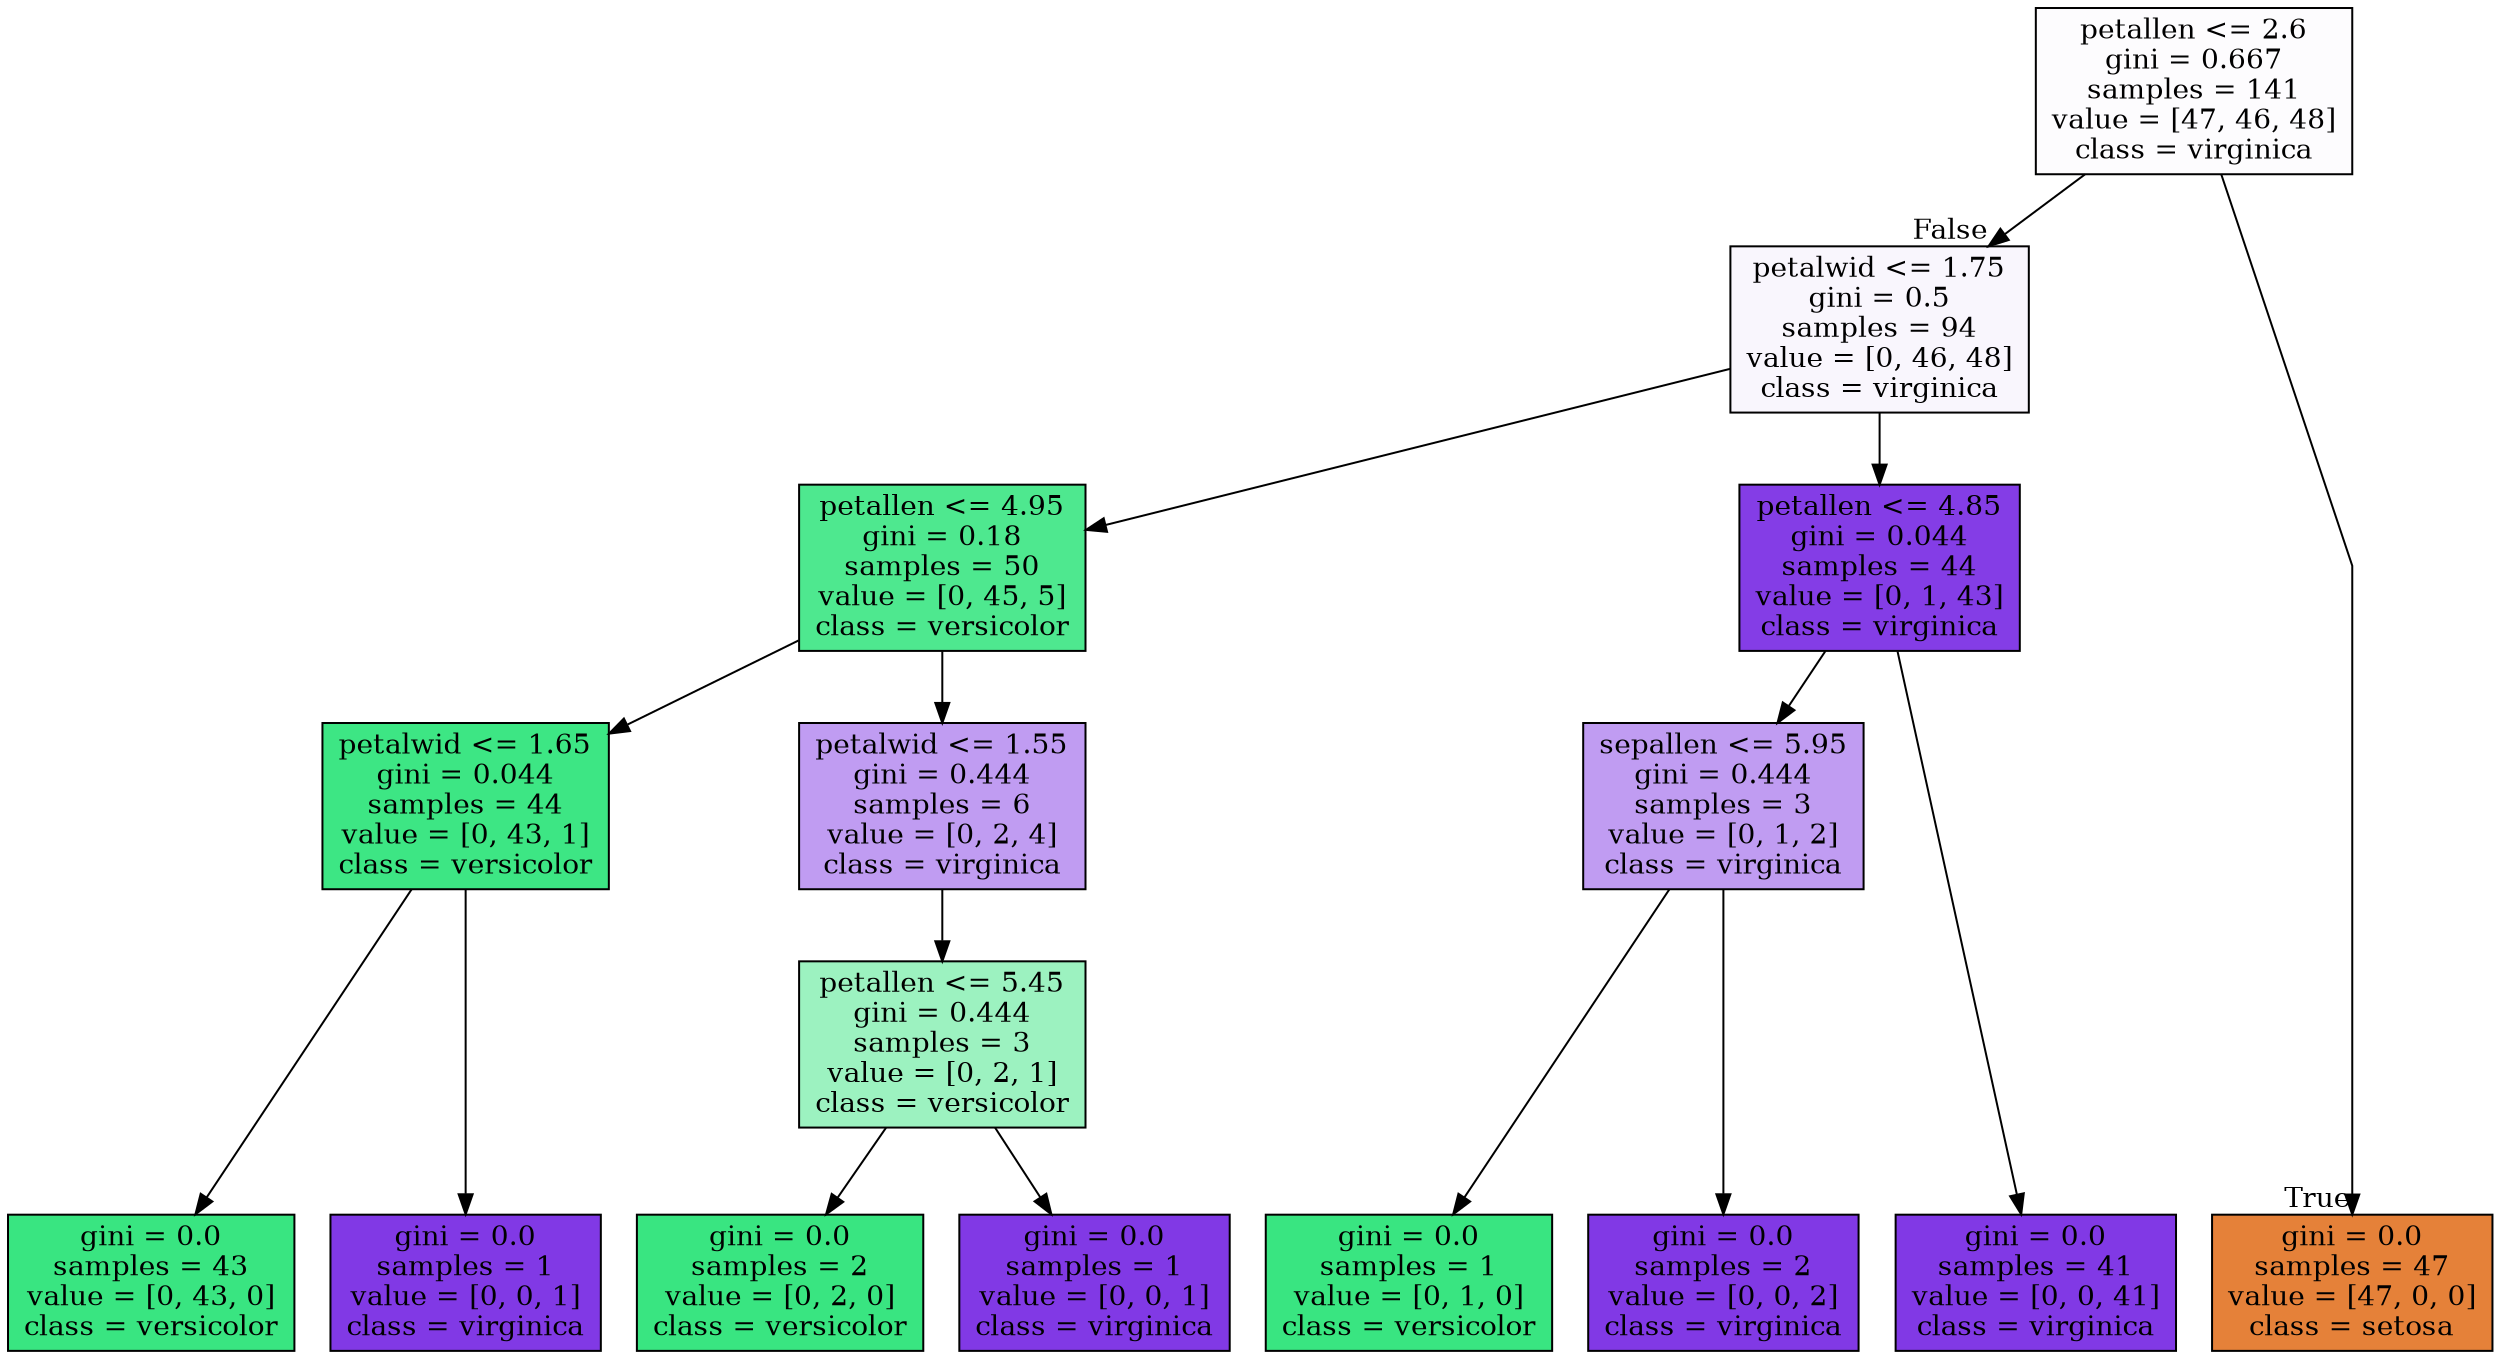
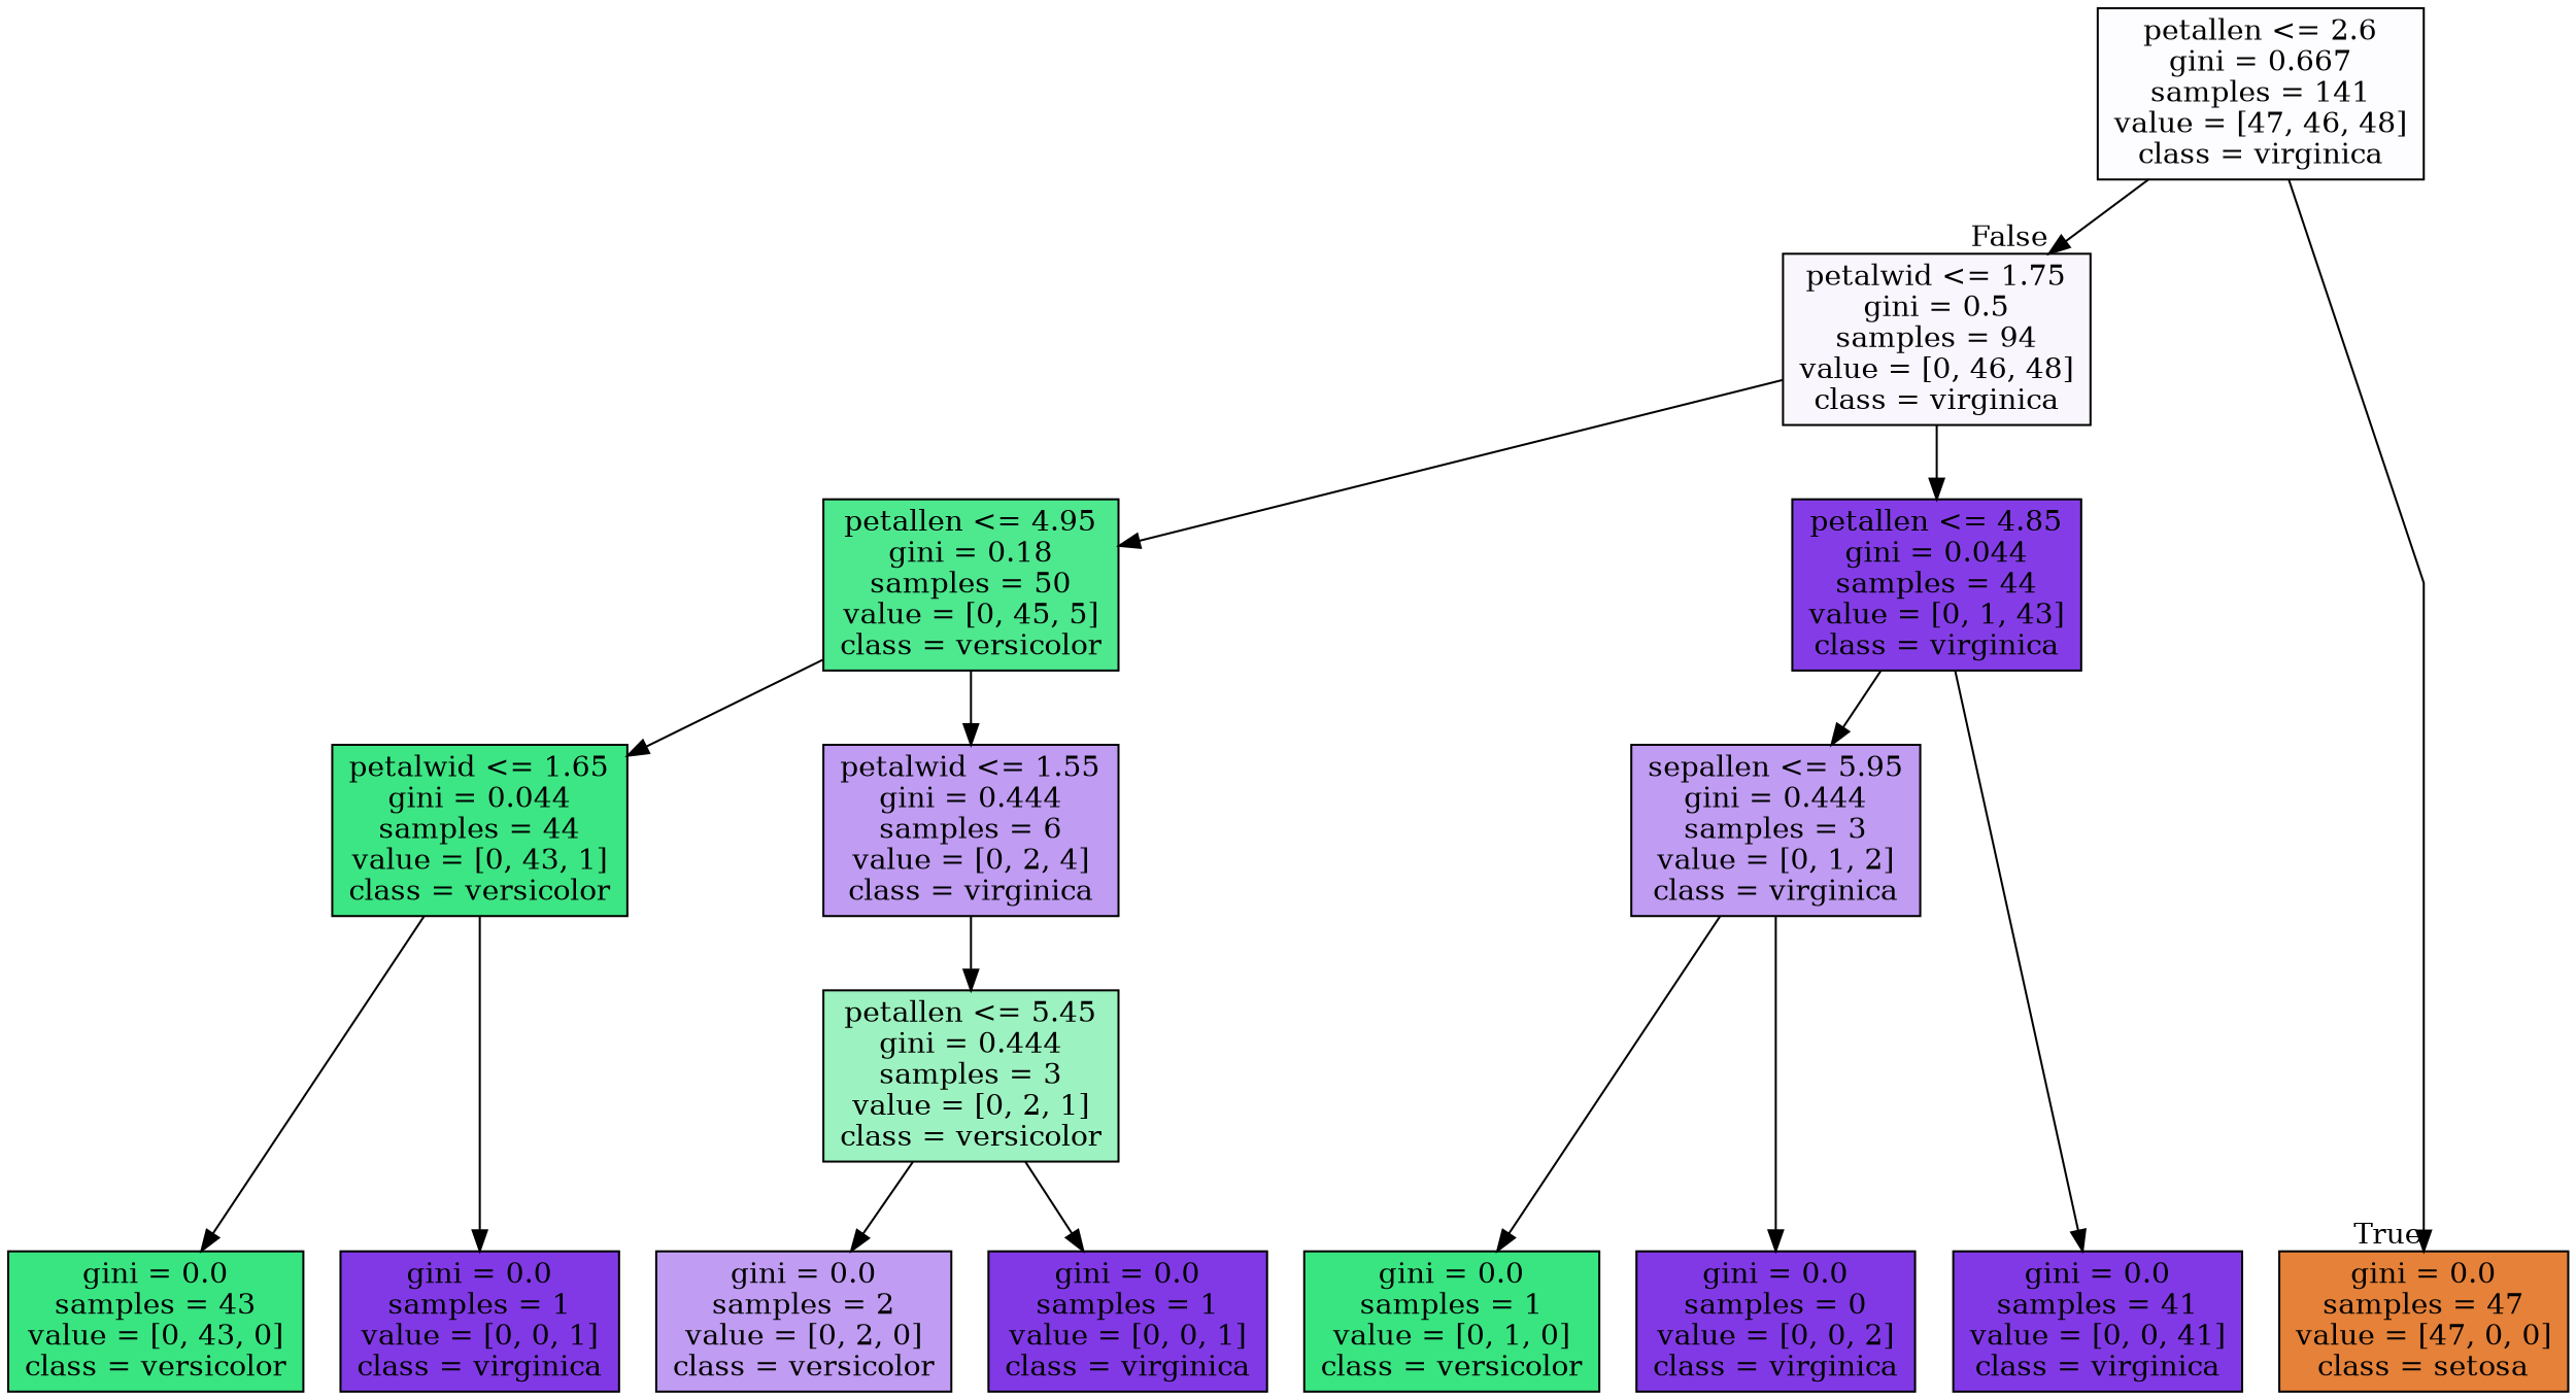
  digraph {
    ranksep=equally
    splines=polyline
    node [color=black fillcolor="#8139e5ff" shape=box style=filled]
    n1 [fillcolor="#8139e503" label="petallen <= 2.6\ngini = 0.667\nsamples = 141\nvalue = [47, 46, 48]\nclass = virginica"]
    n2 [fillcolor="#8139e50b" label="petalwid <= 1.75\ngini = 0.5\nsamples = 94\nvalue = [0, 46, 48]\nclass = virginica"]
    n3 [fillcolor="#39e581e3" label="petallen <= 4.95\ngini = 0.18\nsamples = 50\nvalue = [0, 45, 5]\nclass = versicolor"]
    n4 [fillcolor="#8139e5f9" label="petallen <= 4.85\ngini = 0.044\nsamples = 44\nvalue = [0, 1, 43]\nclass = virginica"]
    n5 [fillcolor="#39e581f9" label="petalwid <= 1.65\ngini = 0.044\nsamples = 44\nvalue = [0, 43, 1]\nclass = versicolor"]
    n6 [fillcolor="#8139e57f" label="petalwid <= 1.55\ngini = 0.444\nsamples = 6\nvalue = [0, 2, 4]\nclass = virginica"]
    n7 [fillcolor="#8139e57f" label="sepallen <= 5.95\ngini = 0.444\nsamples = 3\nvalue = [0, 1, 2]\nclass = virginica"]
    n8 [fillcolor="#39e5817f" label="petallen <= 5.45\ngini = 0.444\nsamples = 3\nvalue = [0, 2, 1]\nclass = versicolor"]
    n9 [fillcolor="#e58139ff" label="gini = 0.0\nsamples = 47\nvalue = [47, 0, 0]\nclass = setosa"]
    n10 [fillcolor="#39e581ff" label="gini = 0.0\nsamples = 43\nvalue = [0, 43, 0]\nclass = versicolor"]
    n11 [label="gini = 0.0\nsamples = 1\nvalue = [0, 0, 1]\nclass = virginica"]
-   n12 [fillcolor="#39e581ff" label="gini = 0.0\nsamples = 2\nvalue = [0, 2, 0]\nclass = versicolor"]
+   n12 [fillcolor="#8139e57f" label="gini = 0.0\nsamples = 2\nvalue = [0, 2, 0]\nclass = versicolor"]
    n13 [label="gini = 0.0\nsamples = 1\nvalue = [0, 0, 1]\nclass = virginica"]
    n14 [fillcolor="#39e581ff" label="gini = 0.0\nsamples = 1\nvalue = [0, 1, 0]\nclass = versicolor"]
-   n15 [label="gini = 0.0\nsamples = 2\nvalue = [0, 0, 2]\nclass = virginica"]
+   n15 [label="gini = 0.0\nsamples = 0\nvalue = [0, 0, 2]\nclass = virginica"]
    n16 [label="gini = 0.0\nsamples = 41\nvalue = [0, 0, 41]\nclass = virginica"]
    subgraph sub_1 {
      rank=same
      n1
    }
    subgraph sub_2 {
      rank=same
      n2
    }
    subgraph sub_3 {
      rank=same
      n3
      n4
    }
    subgraph sub_4 {
      rank=same
      n5
      n6
      n7
    }
    subgraph sub_5 {
      rank=same
      n8
    }
    subgraph sub_6 {
      rank=same
      n9
      n10
      n11
      n12
      n13
      n14
      n15
      n16
    }
    n1 -> n2 [headlabel=False labelangle=-45 labeldistance=2.5]
    n1 -> n9 [headlabel=True labelangle=45 labeldistance=2.5]
    n2 -> n3
    n2 -> n4
    n3 -> n5
    n3 -> n6
    n4 -> n7
    n4 -> n16
    n5 -> n10
    n5 -> n11
    n6 -> n8
    n7 -> n14
    n7 -> n15
    n8 -> n12
    n8 -> n13
  }
